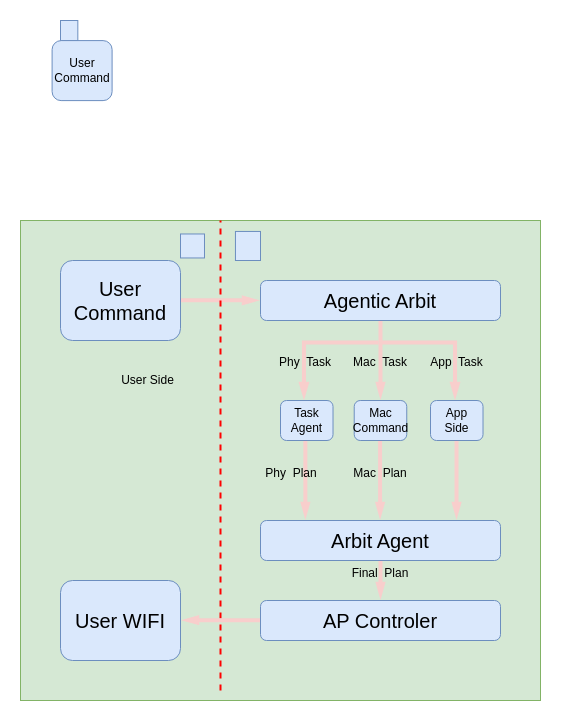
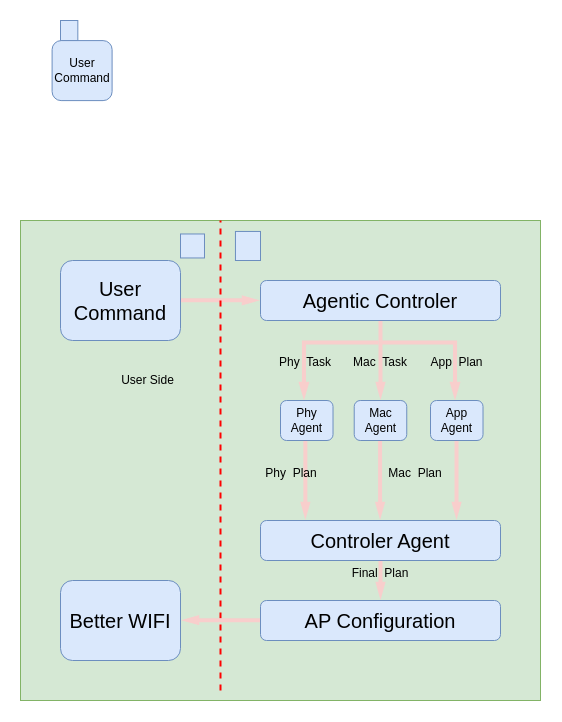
  <mxCell id="0" />
  <mxCell id="1" parent="0" />
  <mxCell id="2" value="" style="rounded=0;whiteSpace=wrap;html=1;fillColor=#d5e8d4;strokeColor=#82b366;" parent="1" vertex="1"><mxGeometry x="20" y="220" width="520" height="480" as="geometry" /></mxCell>
  <mxCell id="3" value="&lt;font style=&quot;font-size: 20px;&quot;&gt;User&lt;/font&gt;&lt;div&gt;&lt;font style=&quot;font-size: 20px;&quot;&gt;Command&lt;/font&gt;&lt;/div&gt;" style="rounded=1;whiteSpace=wrap;html=1;fillColor=#dae8fc;strokeColor=#6c8ebf;" parent="1" vertex="1"><mxGeometry x="60" y="260" width="120" height="80" as="geometry" /></mxCell>
  <mxCell id="4" value="" style="shape=flexArrow;endArrow=classic;html=1;rounded=0;width=4;endSize=5.758;endWidth=5.292;fillColor=#f8cecc;strokeColor=none;" parent="1" edge="1"><mxGeometry width="50" height="50" relative="1" as="geometry"><mxPoint x="180" y="299.86" as="sourcePoint" /><mxPoint x="260" y="299.86" as="targetPoint" /></mxGeometry></mxCell>
- <mxCell id="5" value="&lt;font style=&quot;font-size: 20px;&quot;&gt;Agentic Arbit&lt;/font&gt;" style="rounded=1;whiteSpace=wrap;html=1;fillColor=#dae8fc;strokeColor=#6c8ebf;" parent="1" vertex="1"><mxGeometry x="260" y="280" width="240" height="40" as="geometry" /></mxCell>
+ <mxCell id="5" value="&lt;font style=&quot;font-size: 20px;&quot;&gt;Agentic Controler&lt;/font&gt;" style="rounded=1;whiteSpace=wrap;html=1;fillColor=#dae8fc;strokeColor=#6c8ebf;" parent="1" vertex="1"><mxGeometry x="260" y="280" width="240" height="40" as="geometry" /></mxCell>
  <mxCell id="6" value="" style="endArrow=none;dashed=1;html=1;strokeWidth=2;rounded=0;strokeColor=#FF0000;" parent="1" edge="1"><mxGeometry width="50" height="50" relative="1" as="geometry"><mxPoint x="220" y="690" as="sourcePoint" /><mxPoint x="220" y="220" as="targetPoint" /></mxGeometry></mxCell>
  <mxCell id="7" value="User Side" style="text;html=1;align=center;verticalAlign=middle;whiteSpace=wrap;rounded=0;" parent="1" vertex="1"><mxGeometry x="120" y="370.97" width="55" height="19" as="geometry" /></mxCell>
  <mxCell id="8" value="" style="points=[];aspect=fixed;html=1;align=center;shadow=0;dashed=0;fillColor=#dae8fc;strokeColor=#6c8ebf;shape=mxgraph.alibaba_cloud.csas_cloud_security_access_service;" parent="1" vertex="1"><mxGeometry x="234.95" y="230.95" width="25.05" height="29.05" as="geometry" /></mxCell>
  <mxCell id="9" value="" style="points=[];aspect=fixed;html=1;align=center;shadow=0;dashed=0;fillColor=#dae8fc;strokeColor=#6c8ebf;shape=mxgraph.alibaba_cloud.user;" parent="1" vertex="1"><mxGeometry x="180" y="233.48" width="23.99" height="23.99" as="geometry" /></mxCell>
  <mxCell id="10" value="" style="html=1;shadow=0;dashed=0;align=center;verticalAlign=middle;shape=mxgraph.arrows2.bendArrow;dy=2.06;dx=18.79;notch=0;arrowHead=10.94;rounded=0;flipH=1;flipV=1;direction=north;fillColor=#f8cecc;strokeColor=none;" parent="1" vertex="1"><mxGeometry x="380" y="340" width="80" height="60" as="geometry" /></mxCell>
  <mxCell id="11" value="" style="shape=flexArrow;endArrow=classic;html=1;rounded=0;width=4;endSize=5.758;endWidth=5.292;fillColor=#f8cecc;strokeColor=none;exitX=0.5;exitY=1;exitDx=0;exitDy=0;" parent="1" source="5" edge="1"><mxGeometry width="50" height="50" relative="1" as="geometry"><mxPoint x="370" y="340.003" as="sourcePoint" /><mxPoint x="380" y="400" as="targetPoint" /></mxGeometry></mxCell>
  <mxCell id="12" value="" style="html=1;shadow=0;dashed=0;align=center;verticalAlign=middle;shape=mxgraph.arrows2.bendArrow;dy=2.06;dx=18.79;notch=0;arrowHead=10.94;rounded=0;flipH=0;flipV=1;direction=north;fillColor=#f8cecc;strokeColor=none;" parent="1" vertex="1"><mxGeometry x="298" y="340" width="80" height="60" as="geometry" /></mxCell>
- <mxCell id="13" value="Mac&lt;div&gt;Command&lt;/div&gt;" style="rounded=1;whiteSpace=wrap;html=1;fillColor=#dae8fc;strokeColor=#6c8ebf;" parent="1" vertex="1"><mxGeometry x="353.73" y="400" width="52.53" height="40" as="geometry" /></mxCell>
- <mxCell id="14" value="App&lt;div&gt;Side&lt;/div&gt;" style="rounded=1;whiteSpace=wrap;html=1;fillColor=#dae8fc;strokeColor=#6c8ebf;" parent="1" vertex="1"><mxGeometry x="430" y="400" width="52.53" height="40" as="geometry" /></mxCell>
- <mxCell id="15" value="Task&lt;br&gt;&lt;div&gt;Agent&lt;/div&gt;" style="rounded=1;whiteSpace=wrap;html=1;fillColor=#dae8fc;strokeColor=#6c8ebf;" parent="1" vertex="1"><mxGeometry x="280" y="400" width="52.53" height="40" as="geometry" /></mxCell>
+ <mxCell id="13" value="Mac&lt;div&gt;Agent&lt;/div&gt;" style="rounded=1;whiteSpace=wrap;html=1;fillColor=#dae8fc;strokeColor=#6c8ebf;" parent="1" vertex="1"><mxGeometry x="353.73" y="400" width="52.53" height="40" as="geometry" /></mxCell>
+ <mxCell id="14" value="App&lt;div&gt;Agent&lt;/div&gt;" style="rounded=1;whiteSpace=wrap;html=1;fillColor=#dae8fc;strokeColor=#6c8ebf;" parent="1" vertex="1"><mxGeometry x="430" y="400" width="52.53" height="40" as="geometry" /></mxCell>
+ <mxCell id="15" value="Phy&lt;br&gt;&lt;div&gt;Agent&lt;/div&gt;" style="rounded=1;whiteSpace=wrap;html=1;fillColor=#dae8fc;strokeColor=#6c8ebf;" parent="1" vertex="1"><mxGeometry x="280" y="400" width="52.53" height="40" as="geometry" /></mxCell>
  <mxCell id="16" value="" style="shape=flexArrow;endArrow=classic;html=1;rounded=0;width=4;endSize=5.758;endWidth=5.292;fillColor=#f8cecc;strokeColor=none;exitX=0.5;exitY=1;exitDx=0;exitDy=0;" parent="1" edge="1"><mxGeometry width="50" height="50" relative="1" as="geometry"><mxPoint x="379.59" y="440" as="sourcePoint" /><mxPoint x="379.59" y="520" as="targetPoint" /></mxGeometry></mxCell>
- <mxCell id="17" value="&lt;font style=&quot;font-size: 20px;&quot;&gt;Arbit Agent&lt;/font&gt;" style="rounded=1;whiteSpace=wrap;html=1;fillColor=#dae8fc;strokeColor=#6c8ebf;" parent="1" vertex="1"><mxGeometry x="260" y="520" width="240" height="40" as="geometry" /></mxCell>
+ <mxCell id="17" value="&lt;font style=&quot;font-size: 20px;&quot;&gt;Controler Agent&lt;/font&gt;" style="rounded=1;whiteSpace=wrap;html=1;fillColor=#dae8fc;strokeColor=#6c8ebf;" parent="1" vertex="1"><mxGeometry x="260" y="520" width="240" height="40" as="geometry" /></mxCell>
  <mxCell id="18" value="Phy&amp;nbsp; Task" style="text;html=1;align=center;verticalAlign=middle;whiteSpace=wrap;rounded=0;" parent="1" vertex="1"><mxGeometry x="278.26" y="349" width="53.74" height="25" as="geometry" /></mxCell>
  <mxCell id="19" value="Mac&amp;nbsp; Task" style="text;html=1;align=center;verticalAlign=middle;whiteSpace=wrap;rounded=0;" parent="1" vertex="1"><mxGeometry x="351.87" y="349" width="56.27" height="25" as="geometry" /></mxCell>
- <mxCell id="20" value="App&amp;nbsp; Task" style="text;html=1;align=center;verticalAlign=middle;whiteSpace=wrap;rounded=0;" parent="1" vertex="1"><mxGeometry x="425.66" y="349" width="61.21" height="25" as="geometry" /></mxCell>
+ <mxCell id="20" value="App&amp;nbsp; Plan" style="text;html=1;align=center;verticalAlign=middle;whiteSpace=wrap;rounded=0;" parent="1" vertex="1"><mxGeometry x="425.66" y="349" width="61.21" height="25" as="geometry" /></mxCell>
  <mxCell id="21" value="" style="shape=flexArrow;endArrow=classic;html=1;rounded=0;width=4;endSize=5.758;endWidth=5.292;fillColor=#f8cecc;strokeColor=none;exitX=0.5;exitY=1;exitDx=0;exitDy=0;" parent="1" edge="1"><mxGeometry width="50" height="50" relative="1" as="geometry"><mxPoint x="380" y="560" as="sourcePoint" /><mxPoint x="380" y="600" as="targetPoint" /></mxGeometry></mxCell>
- <mxCell id="22" value="&lt;font style=&quot;font-size: 20px;&quot;&gt;AP Controler&lt;/font&gt;" style="rounded=1;whiteSpace=wrap;html=1;fillColor=#dae8fc;strokeColor=#6c8ebf;" parent="1" vertex="1"><mxGeometry x="260" y="600" width="240" height="40" as="geometry" /></mxCell>
+ <mxCell id="22" value="&lt;font style=&quot;font-size: 20px;&quot;&gt;AP Configuration&lt;/font&gt;" style="rounded=1;whiteSpace=wrap;html=1;fillColor=#dae8fc;strokeColor=#6c8ebf;" parent="1" vertex="1"><mxGeometry x="260" y="600" width="240" height="40" as="geometry" /></mxCell>
  <mxCell id="23" value="Final&amp;nbsp; Plan" style="text;html=1;align=center;verticalAlign=middle;whiteSpace=wrap;rounded=0;" parent="1" vertex="1"><mxGeometry x="345.92" y="560" width="68.14" height="25" as="geometry" /></mxCell>
  <mxCell id="24" value="" style="shape=flexArrow;endArrow=classic;html=1;rounded=0;width=4;endSize=5.758;endWidth=5.292;fillColor=#f8cecc;strokeColor=none;exitX=0.5;exitY=1;exitDx=0;exitDy=0;" parent="1" edge="1"><mxGeometry width="50" height="50" relative="1" as="geometry"><mxPoint x="304.89" y="440" as="sourcePoint" /><mxPoint x="304.89" y="520" as="targetPoint" /></mxGeometry></mxCell>
  <mxCell id="25" value="" style="shape=flexArrow;endArrow=classic;html=1;rounded=0;width=4;endSize=5.758;endWidth=5.292;fillColor=#f8cecc;strokeColor=none;exitX=0.5;exitY=1;exitDx=0;exitDy=0;" parent="1" edge="1"><mxGeometry width="50" height="50" relative="1" as="geometry"><mxPoint x="456.03" y="440" as="sourcePoint" /><mxPoint x="456.03" y="520" as="targetPoint" /></mxGeometry></mxCell>
  <mxCell id="26" value="Phy&amp;nbsp; Plan" style="text;html=1;align=center;verticalAlign=middle;whiteSpace=wrap;rounded=0;" vertex="1" parent="1"><mxGeometry x="257.2" y="460" width="68.14" height="25" as="geometry" /></mxCell>
- <mxCell id="27" value="Mac&amp;nbsp; Plan" style="text;html=1;align=center;verticalAlign=middle;whiteSpace=wrap;rounded=0;" vertex="1" parent="1"><mxGeometry x="345.92" y="460" width="68.14" height="25" as="geometry" /></mxCell>
+ <mxCell id="27" value="Mac&amp;nbsp; Plan" style="text;html=1;align=center;verticalAlign=middle;whiteSpace=wrap;rounded=0;" vertex="1" parent="1"><mxGeometry x="380.92" y="460" width="68.14" height="25" as="geometry" /></mxCell>
  <mxCell id="28" value="" style="shape=flexArrow;endArrow=classic;html=1;rounded=0;width=4;endSize=5.758;endWidth=5.292;fillColor=#f8cecc;strokeColor=none;" edge="1" parent="1"><mxGeometry width="50" height="50" relative="1" as="geometry"><mxPoint x="260" y="619.66" as="sourcePoint" /><mxPoint x="180" y="619.66" as="targetPoint" /></mxGeometry></mxCell>
- <mxCell id="29" value="&lt;font style=&quot;font-size: 20px;&quot;&gt;User WIFI&lt;/font&gt;" style="rounded=1;whiteSpace=wrap;html=1;fillColor=#dae8fc;strokeColor=#6c8ebf;" vertex="1" parent="1"><mxGeometry x="60" y="580" width="120" height="80" as="geometry" /></mxCell>
+ <mxCell id="29" value="&lt;font style=&quot;font-size: 20px;&quot;&gt;Better WIFI&lt;/font&gt;" style="rounded=1;whiteSpace=wrap;html=1;fillColor=#dae8fc;strokeColor=#6c8ebf;" vertex="1" parent="1"><mxGeometry x="60" y="580" width="120" height="80" as="geometry" /></mxCell>
  <mxCell id="30" value="" style="points=[];aspect=fixed;html=1;align=center;shadow=0;dashed=0;fillColor=#dae8fc;strokeColor=#6c8ebf;shape=mxgraph.alibaba_cloud.user_feedback_02;" vertex="1" parent="1"><mxGeometry x="60" y="20" width="17.33" height="20.1" as="geometry" /></mxCell>
  <mxCell id="31" value="&lt;font&gt;User&lt;/font&gt;&lt;div&gt;&lt;font&gt;Command&lt;/font&gt;&lt;/div&gt;" style="rounded=1;whiteSpace=wrap;html=1;fillColor=#dae8fc;strokeColor=#6c8ebf;" vertex="1" parent="1"><mxGeometry x="51.6" y="40.1" width="60" height="60" as="geometry" /></mxCell>
